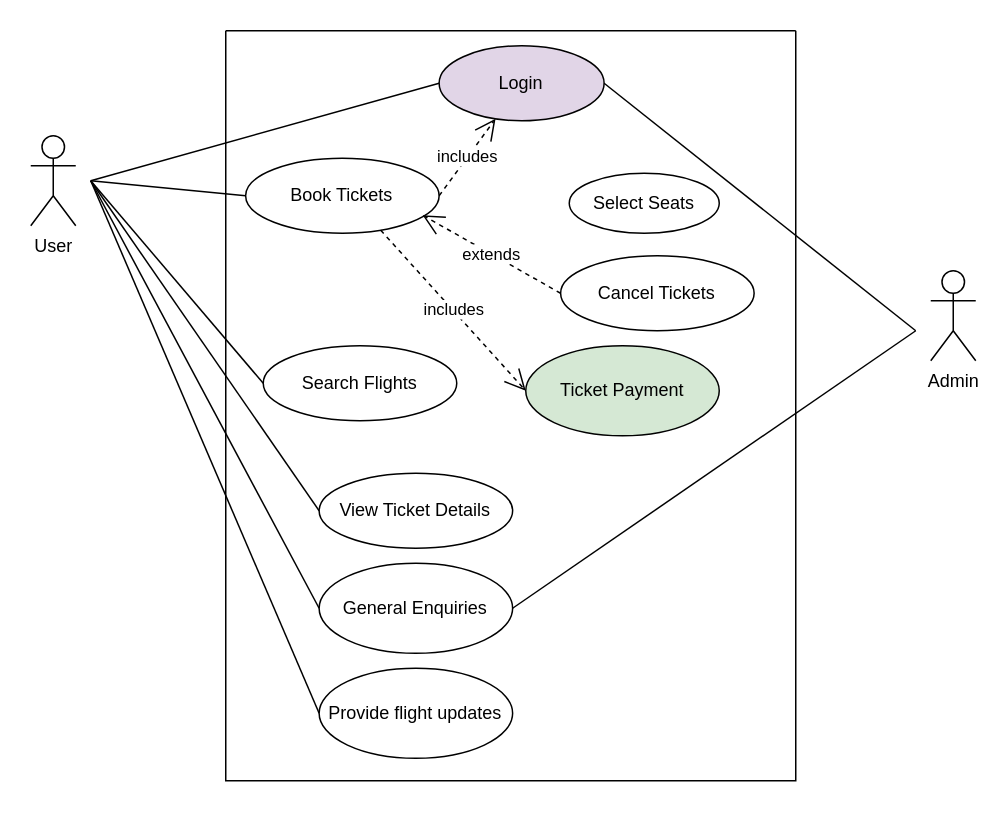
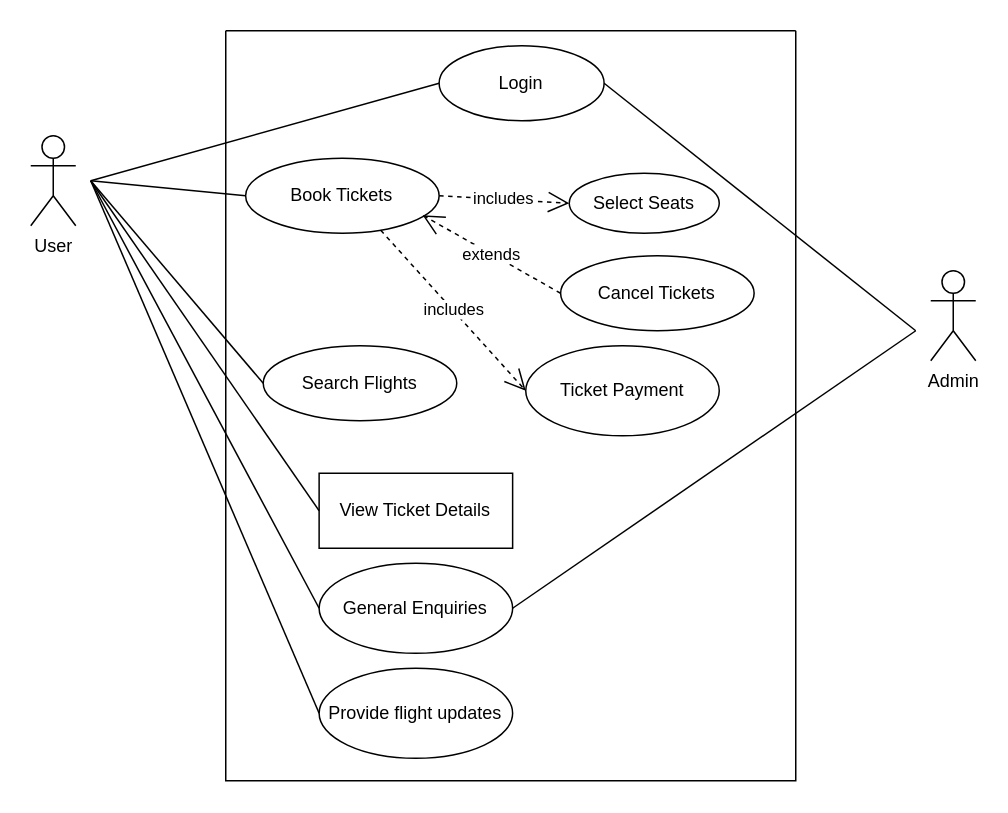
  <mxCell id="0" />
  <mxCell id="1" parent="0" />
  <mxCell id="2" value="" style="swimlane;startSize=0;" vertex="1" parent="1"><mxGeometry x="150" y="20" width="380" height="500" as="geometry"><mxRectangle x="299" y="130" width="50" height="40" as="alternateBounds" /></mxGeometry></mxCell>
  <mxCell id="3" value="Book Tickets" style="ellipse;whiteSpace=wrap;html=1;" vertex="1" parent="2"><mxGeometry x="13.25" y="85" width="129" height="50" as="geometry" /></mxCell>
  <mxCell id="4" value="Search Flights" style="ellipse;whiteSpace=wrap;html=1;" vertex="1" parent="2"><mxGeometry x="25" y="210" width="129" height="50" as="geometry" /></mxCell>
  <mxCell id="5" value="Cancel Tickets" style="ellipse;whiteSpace=wrap;html=1;" vertex="1" parent="2"><mxGeometry x="223.25" y="150" width="129" height="50" as="geometry" /></mxCell>
- <mxCell id="6" value="View Ticket Details" style="ellipse;whiteSpace=wrap;html=1;" vertex="1" parent="2"><mxGeometry x="62.25" y="295" width="129" height="50" as="geometry" /></mxCell>
- <mxCell id="7" value="Ticket Payment" style="ellipse;whiteSpace=wrap;html=1;fillColor=#d5e8d4;" vertex="1" parent="2"><mxGeometry x="200" y="210" width="129" height="60" as="geometry" /></mxCell>
+ <mxCell id="6" value="View Ticket Details" style="whiteSpace=wrap;html=1;rounded=0;" vertex="1" parent="2"><mxGeometry x="62.25" y="295" width="129" height="50" as="geometry" /></mxCell>
+ <mxCell id="7" value="Ticket Payment" style="ellipse;whiteSpace=wrap;html=1;" vertex="1" parent="2"><mxGeometry x="200" y="210" width="129" height="60" as="geometry" /></mxCell>
  <mxCell id="8" value="Select Seats" style="ellipse;whiteSpace=wrap;html=1;" vertex="1" parent="2"><mxGeometry x="229" y="95" width="100" height="40" as="geometry" /></mxCell>
  <mxCell id="9" value="General Enquiries" style="ellipse;whiteSpace=wrap;html=1;" vertex="1" parent="2"><mxGeometry x="62.25" y="355" width="129" height="60" as="geometry" /></mxCell>
- <mxCell id="10" value="includes" style="endArrow=open;endSize=12;dashed=1;html=1;rounded=0;exitX=1;exitY=0.5;exitDx=0;exitDy=0;" edge="1" parent="2" source="3" target="14"><mxGeometry width="160" relative="1" as="geometry"><mxPoint x="72.25" y="235" as="sourcePoint" /><mxPoint x="232.25" y="235" as="targetPoint" /></mxGeometry></mxCell>
+ <mxCell id="10" value="includes" style="endArrow=open;endSize=12;dashed=1;html=1;rounded=0;entryX=0;entryY=0.5;entryDx=0;entryDy=0;exitX=1;exitY=0.5;exitDx=0;exitDy=0;" edge="1" parent="2" source="3" target="8"><mxGeometry width="160" relative="1" as="geometry"><mxPoint x="72.25" y="235" as="sourcePoint" /><mxPoint x="232.25" y="235" as="targetPoint" /></mxGeometry></mxCell>
  <mxCell id="11" value="extends" style="endArrow=open;endSize=12;dashed=1;html=1;rounded=0;entryX=0.915;entryY=0.76;entryDx=0;entryDy=0;exitX=0;exitY=0.5;exitDx=0;exitDy=0;entryPerimeter=0;" edge="1" parent="2" source="5" target="3"><mxGeometry width="160" relative="1" as="geometry"><mxPoint x="152.25" y="120" as="sourcePoint" /><mxPoint x="262.25" y="95" as="targetPoint" /></mxGeometry></mxCell>
  <mxCell id="12" value="includes" style="endArrow=open;endSize=12;dashed=1;html=1;rounded=0;entryX=0;entryY=0.5;entryDx=0;entryDy=0;exitX=0.698;exitY=0.96;exitDx=0;exitDy=0;exitPerimeter=0;" edge="1" parent="2" source="3" target="7"><mxGeometry width="160" relative="1" as="geometry"><mxPoint x="152.25" y="120" as="sourcePoint" /><mxPoint x="262.25" y="95" as="targetPoint" /></mxGeometry></mxCell>
  <mxCell id="13" value="Provide flight updates" style="ellipse;whiteSpace=wrap;html=1;" vertex="1" parent="2"><mxGeometry x="62.25" y="425" width="129" height="60" as="geometry" /></mxCell>
- <mxCell id="14" value="Login" style="ellipse;whiteSpace=wrap;html=1;fillColor=#e1d5e7;" vertex="1" parent="2"><mxGeometry x="142.25" y="10" width="110" height="50" as="geometry" /></mxCell>
+ <mxCell id="14" value="Login" style="ellipse;whiteSpace=wrap;html=1;" vertex="1" parent="2"><mxGeometry x="142.25" y="10" width="110" height="50" as="geometry" /></mxCell>
  <mxCell id="15" value="User" style="shape=umlActor;verticalLabelPosition=bottom;verticalAlign=top;html=1;outlineConnect=0;" vertex="1" parent="1"><mxGeometry x="20" y="90" width="30" height="60" as="geometry" /></mxCell>
  <mxCell id="16" value="" style="endArrow=none;html=1;rounded=0;exitX=0;exitY=0.5;exitDx=0;exitDy=0;" edge="1" parent="1" source="3"><mxGeometry width="50" height="50" relative="1" as="geometry"><mxPoint x="290" y="320" as="sourcePoint" /><mxPoint x="60" y="120" as="targetPoint" /></mxGeometry></mxCell>
  <mxCell id="17" value="Admin" style="shape=umlActor;verticalLabelPosition=bottom;verticalAlign=top;html=1;outlineConnect=0;" vertex="1" parent="1"><mxGeometry x="620" y="180" width="30" height="60" as="geometry" /></mxCell>
  <mxCell id="18" value="" style="endArrow=none;html=1;rounded=0;exitX=0;exitY=0.5;exitDx=0;exitDy=0;" edge="1" parent="1" source="4"><mxGeometry width="50" height="50" relative="1" as="geometry"><mxPoint x="171" y="115" as="sourcePoint" /><mxPoint x="60" y="120" as="targetPoint" /></mxGeometry></mxCell>
  <mxCell id="19" value="" style="endArrow=none;html=1;rounded=0;exitX=0;exitY=0.5;exitDx=0;exitDy=0;" edge="1" parent="1" source="6"><mxGeometry width="50" height="50" relative="1" as="geometry"><mxPoint x="181" y="125" as="sourcePoint" /><mxPoint x="60" y="120" as="targetPoint" /></mxGeometry></mxCell>
  <mxCell id="20" value="" style="endArrow=none;html=1;rounded=0;exitX=1;exitY=0.5;exitDx=0;exitDy=0;" edge="1" parent="1" source="9"><mxGeometry width="50" height="50" relative="1" as="geometry"><mxPoint x="205" y="345" as="sourcePoint" /><mxPoint x="610" y="220" as="targetPoint" /></mxGeometry></mxCell>
  <mxCell id="21" value="" style="endArrow=none;html=1;rounded=0;exitX=0;exitY=0.5;exitDx=0;exitDy=0;" edge="1" parent="1" source="9"><mxGeometry width="50" height="50" relative="1" as="geometry"><mxPoint x="215" y="355" as="sourcePoint" /><mxPoint x="60" y="120" as="targetPoint" /></mxGeometry></mxCell>
  <mxCell id="22" value="" style="endArrow=none;html=1;rounded=0;exitX=0;exitY=0.5;exitDx=0;exitDy=0;" edge="1" parent="1" source="13"><mxGeometry width="50" height="50" relative="1" as="geometry"><mxPoint x="359" y="410" as="sourcePoint" /><mxPoint x="60" y="120" as="targetPoint" /></mxGeometry></mxCell>
  <mxCell id="23" value="" style="endArrow=none;html=1;rounded=0;exitX=0;exitY=0.5;exitDx=0;exitDy=0;" edge="1" parent="1" source="14"><mxGeometry width="50" height="50" relative="1" as="geometry"><mxPoint x="163.25" y="57.5" as="sourcePoint" /><mxPoint x="60" y="120" as="targetPoint" /></mxGeometry></mxCell>
  <mxCell id="24" value="" style="endArrow=none;html=1;rounded=0;entryX=1;entryY=0.5;entryDx=0;entryDy=0;" edge="1" parent="1" target="14"><mxGeometry width="50" height="50" relative="1" as="geometry"><mxPoint x="610" y="220" as="sourcePoint" /><mxPoint x="360" y="200" as="targetPoint" /></mxGeometry></mxCell>
